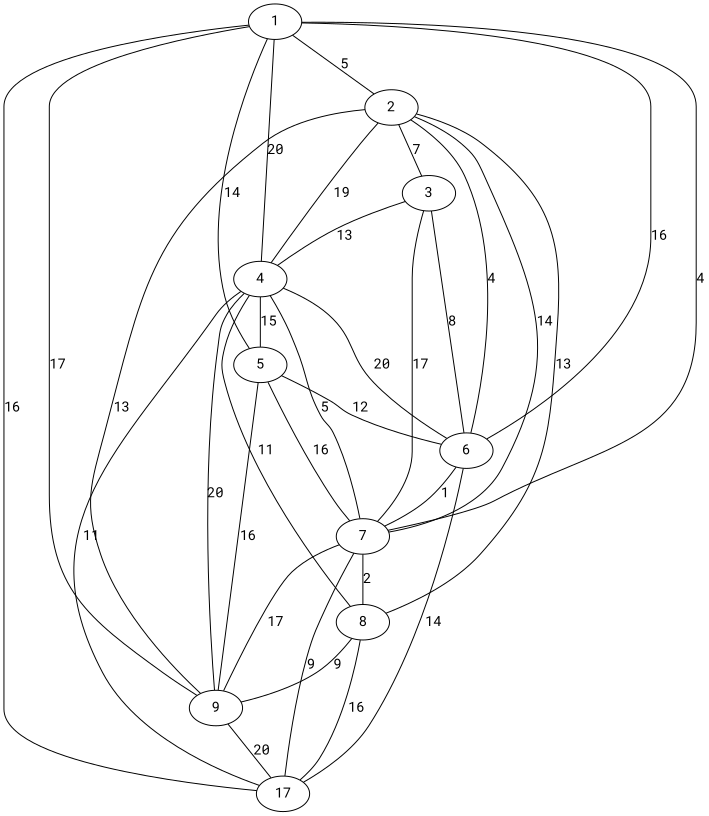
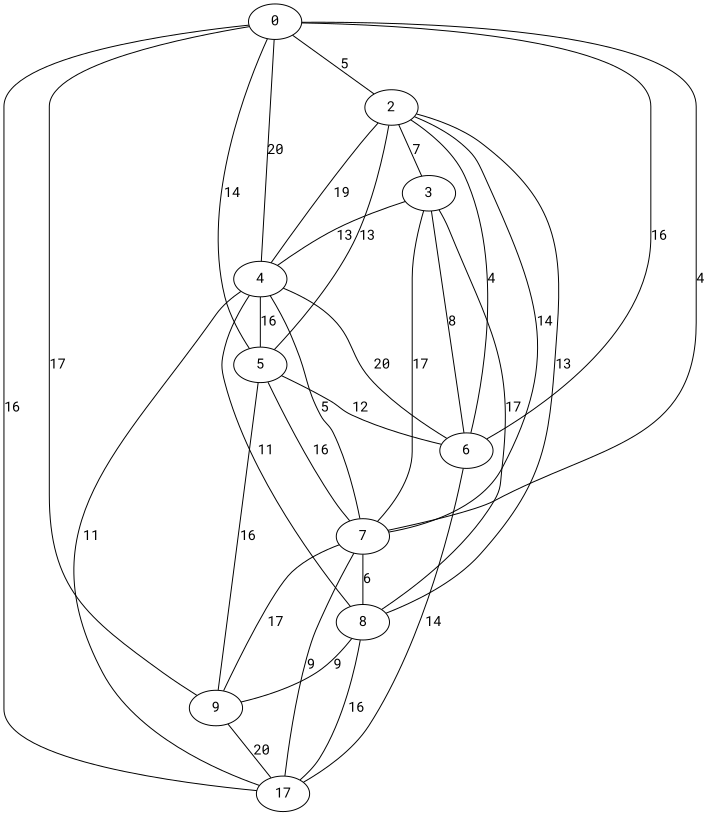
  graph {
    fontname="Roboto Mono"
    node [fontname="Roboto Mono"]
    edge [fontname="Roboto Mono"]
-   1
+   1 [label=0]
    6
    n3 [label=17]
    5
    9
    7
    4
    2
    3
    8
    1 -- 6 [label=16]
    1 -- n3 [label=16]
    1 -- 5 [label=14]
    1 -- 9 [label=17]
    1 -- 7 [label=4]
    1 -- 4 [label=20]
    1 -- 2 [label=5]
    6 -- n3 [label=14]
-   6 -- 7 [label=1]
    5 -- 6 [label=12]
    5 -- 9 [label=16]
    5 -- 7 [label=16]
    9 -- n3 [label=20]
    7 -- n3 [label=9]
    7 -- 9 [label=17]
-   7 -- 8 [label=2]
+   7 -- 8 [label=6]
    4 -- 6 [label=20]
    4 -- n3 [label=11]
-   4 -- 5 [label=15]
-   4 -- 9 [label=20]
+   4 -- 5 [label=16]
    4 -- 7 [label=5]
    4 -- 8 [label=11]
    2 -- 6 [label=4]
-   2 -- 9 [label=13]
+   2 -- 5 [label=13]
    2 -- 7 [label=14]
    2 -- 4 [label=19]
    2 -- 3 [label=7]
    2 -- 8 [label=13]
    3 -- 6 [label=8]
    3 -- 7 [label=17]
    3 -- 4 [label=13]
+   3 -- 8 [label=17]
    8 -- n3 [label=16]
    8 -- 9 [label=9]
  }
